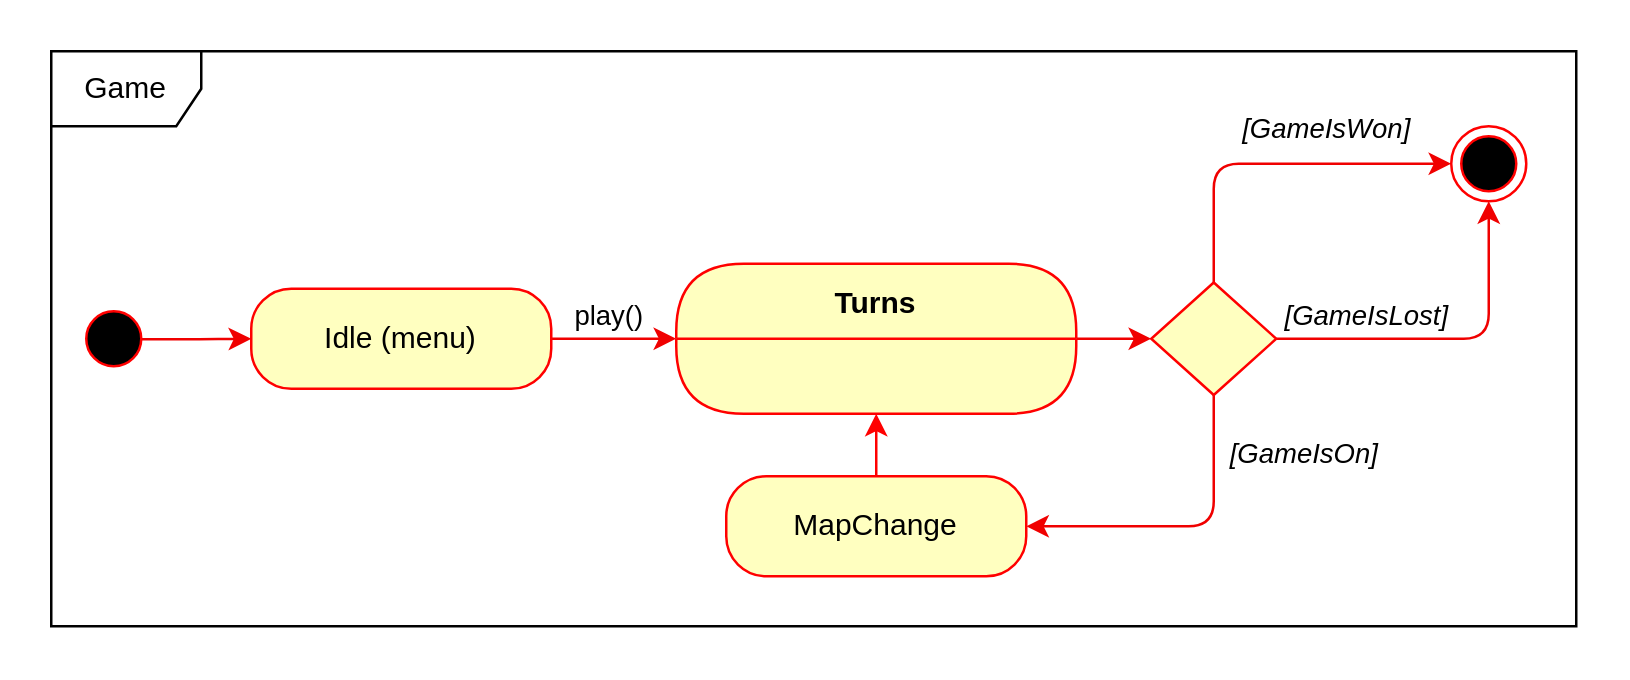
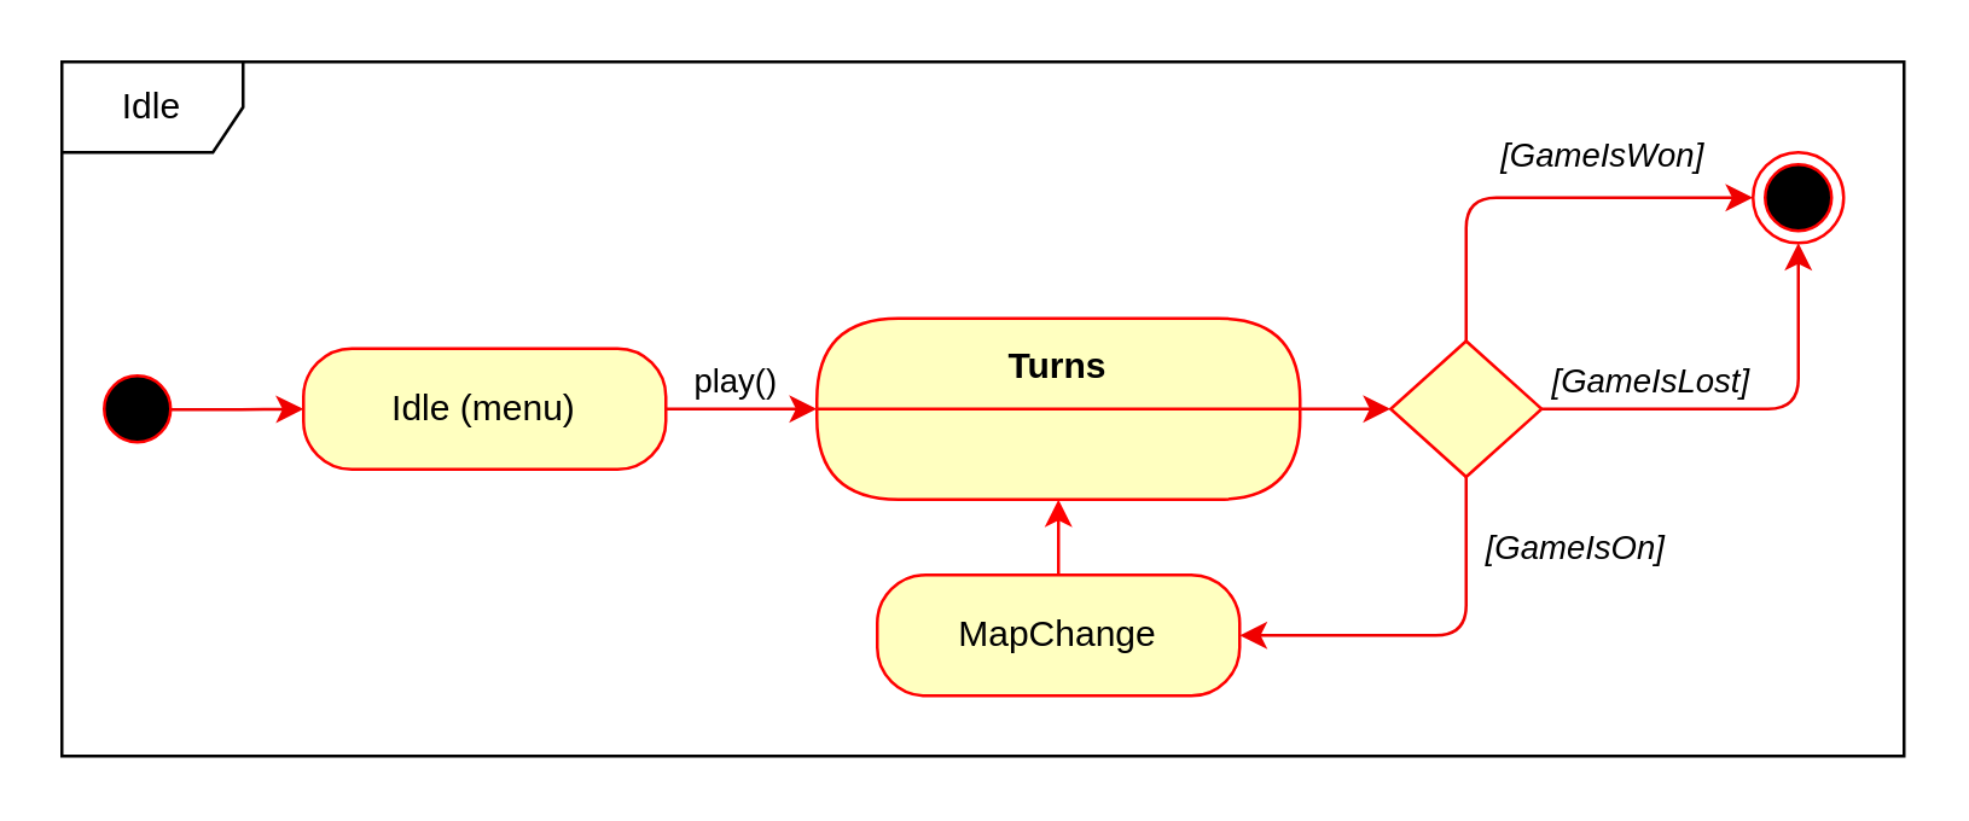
  <mxCell id="0" />
  <mxCell id="1" parent="0" />
  <mxCell id="2" style="edgeStyle=orthogonalEdgeStyle;rounded=1;orthogonalLoop=1;jettySize=auto;html=1;exitX=0.867;exitY=0.507;exitDx=0;exitDy=0;entryX=0;entryY=0.5;entryDx=0;entryDy=0;exitPerimeter=0;curved=0;strokeColor=#F00000;" edge="1" parent="1" source="3" target="16"><mxGeometry relative="1" as="geometry" /></mxCell>
  <mxCell id="3" value="" style="ellipse;html=1;shape=startState;fillColor=#000000;strokeColor=#ff0000;" parent="1" vertex="1"><mxGeometry x="30" y="120" width="30" height="30" as="geometry" /></mxCell>
  <mxCell id="4" value="" style="ellipse;html=1;shape=endState;fillColor=#000000;strokeColor=#ff0000;" parent="1" vertex="1"><mxGeometry x="580" y="50" width="30" height="30" as="geometry" /></mxCell>
  <mxCell id="5" style="edgeStyle=orthogonalEdgeStyle;rounded=1;orthogonalLoop=1;jettySize=auto;html=1;exitX=0.5;exitY=0;exitDx=0;exitDy=0;entryX=0;entryY=0.5;entryDx=0;entryDy=0;curved=0;strokeColor=#F00000;" edge="1" parent="1" source="11" target="4"><mxGeometry relative="1" as="geometry" /></mxCell>
  <mxCell id="6" value="&lt;i&gt;[GameIsWon]&lt;/i&gt;" style="edgeLabel;html=1;align=center;verticalAlign=middle;resizable=0;points=[];" vertex="1" connectable="0" parent="5"><mxGeometry x="-0.167" y="1" relative="1" as="geometry"><mxPoint x="33" y="-14" as="offset" /></mxGeometry></mxCell>
  <mxCell id="7" style="edgeStyle=orthogonalEdgeStyle;rounded=1;orthogonalLoop=1;jettySize=auto;html=1;exitX=1;exitY=0.5;exitDx=0;exitDy=0;entryX=0.5;entryY=1;entryDx=0;entryDy=0;curved=0;strokeColor=#F00000;" edge="1" parent="1" source="11" target="4"><mxGeometry relative="1" as="geometry" /></mxCell>
  <mxCell id="8" value="[GameIsLost]" style="edgeLabel;html=1;align=center;verticalAlign=middle;resizable=0;points=[];fontStyle=2" vertex="1" connectable="0" parent="7"><mxGeometry x="-0.801" y="2" relative="1" as="geometry"><mxPoint x="21" y="-8" as="offset" /></mxGeometry></mxCell>
  <mxCell id="9" style="edgeStyle=orthogonalEdgeStyle;rounded=1;orthogonalLoop=1;jettySize=auto;html=1;exitX=0.5;exitY=1;exitDx=0;exitDy=0;entryX=1;entryY=0.5;entryDx=0;entryDy=0;curved=0;strokeColor=#F00000;" edge="1" parent="1" source="11" target="18"><mxGeometry relative="1" as="geometry" /></mxCell>
  <mxCell id="10" value="&lt;i&gt;[GameIsOn]&lt;/i&gt;" style="edgeLabel;html=1;align=center;verticalAlign=middle;resizable=0;points=[];" vertex="1" connectable="0" parent="9"><mxGeometry x="0.387" y="2" relative="1" as="geometry"><mxPoint x="71" y="-32" as="offset" /></mxGeometry></mxCell>
  <mxCell id="11" value="" style="rhombus;whiteSpace=wrap;html=1;fontColor=#000000;fillColor=#ffffc0;strokeColor=#ff0000;" parent="1" vertex="1"><mxGeometry x="460" y="112.5" width="50" height="45" as="geometry" /></mxCell>
  <mxCell id="12" style="edgeStyle=orthogonalEdgeStyle;rounded=1;orthogonalLoop=1;jettySize=auto;html=1;exitX=1;exitY=0.5;exitDx=0;exitDy=0;entryX=0;entryY=0.5;entryDx=0;entryDy=0;curved=0;strokeColor=#F00000;" edge="1" parent="1" source="13" target="11"><mxGeometry relative="1" as="geometry" /></mxCell>
  <mxCell id="13" value="Turns" style="swimlane;fontStyle=1;align=center;verticalAlign=middle;childLayout=stackLayout;horizontal=1;startSize=30;horizontalStack=0;resizeParent=0;resizeLast=1;container=0;fontColor=#000000;collapsible=0;rounded=1;arcSize=30;strokeColor=#ff0000;fillColor=#ffffc0;swimlaneFillColor=#ffffc0;dropTarget=0;" parent="1" vertex="1"><mxGeometry x="270" y="105" width="160" height="60" as="geometry" /></mxCell>
  <mxCell id="14" style="edgeStyle=orthogonalEdgeStyle;rounded=1;orthogonalLoop=1;jettySize=auto;html=1;exitX=1;exitY=0.5;exitDx=0;exitDy=0;entryX=0;entryY=0.5;entryDx=0;entryDy=0;curved=0;strokeColor=#F00000;" edge="1" parent="1" source="16" target="13"><mxGeometry relative="1" as="geometry" /></mxCell>
  <mxCell id="15" value="play()" style="edgeLabel;html=1;align=center;verticalAlign=middle;resizable=0;points=[];" vertex="1" connectable="0" parent="14"><mxGeometry x="-0.206" relative="1" as="geometry"><mxPoint x="2" y="-10" as="offset" /></mxGeometry></mxCell>
  <mxCell id="16" value="Idle (menu)" style="rounded=1;whiteSpace=wrap;html=1;arcSize=40;fontColor=#000000;fillColor=#ffffc0;strokeColor=#ff0000;" parent="1" vertex="1"><mxGeometry x="100" y="115" width="120" height="40" as="geometry" /></mxCell>
  <mxCell id="17" style="edgeStyle=orthogonalEdgeStyle;rounded=0;orthogonalLoop=1;jettySize=auto;html=1;exitX=0.5;exitY=0;exitDx=0;exitDy=0;entryX=0.5;entryY=1;entryDx=0;entryDy=0;strokeColor=#ff0000;" edge="1" parent="1" source="18" target="13"><mxGeometry relative="1" as="geometry" /></mxCell>
  <mxCell id="18" value="MapChange" style="rounded=1;whiteSpace=wrap;html=1;arcSize=40;fontColor=#000000;fillColor=#ffffc0;strokeColor=#ff0000;" vertex="1" parent="1"><mxGeometry x="290" y="190" width="120" height="40" as="geometry" /></mxCell>
- <mxCell id="19" value="Game" style="shape=umlFrame;whiteSpace=wrap;html=1;pointerEvents=0;" vertex="1" parent="1"><mxGeometry x="20" y="20" width="610" height="230" as="geometry" /></mxCell>
+ <mxCell id="19" value="Idle" style="shape=umlFrame;whiteSpace=wrap;html=1;pointerEvents=0;" vertex="1" parent="1"><mxGeometry x="20" y="20" width="610" height="230" as="geometry" /></mxCell>
